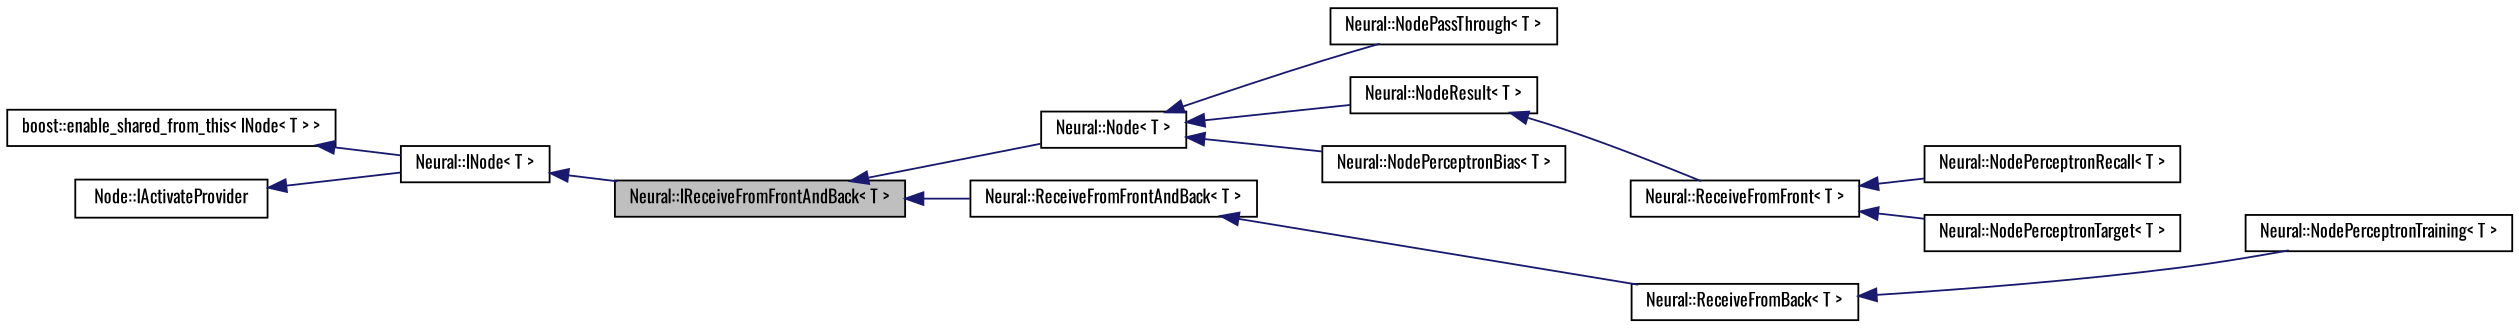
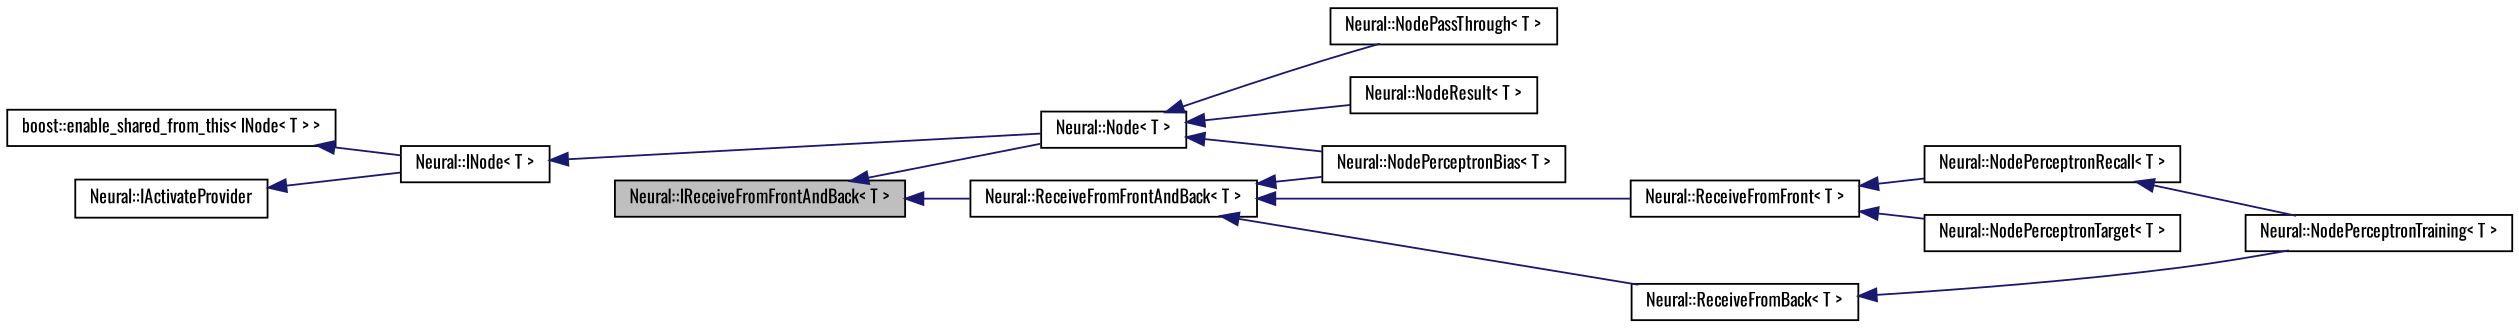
  digraph {
    fontname=Oswald
    rankdir=LR
    node [color=black fillcolor=white fontname=Oswald fontsize=10 shape=record style=filled]
    edge [color=midnightblue dir=back fontname=Oswald fontsize=10 labelfontname=Helvetica labelfontsize=10 style=solid]
    n1 [fillcolor=grey75 fontcolor=black height=0.2 label="Neural::IReceiveFromFrontAndBack\< T \>" width=0.4]
    n2 [height=0.2 label="Neural::Node\< T \>" width=0.4]
    n3 [height=0.2 label="Neural::ReceiveFromFrontAndBack\< T \>" width=0.4]
    n4 [height=0.2 label="Neural::NodePassThrough\< T \>" width=0.4]
    n5 [height=0.2 label="Neural::NodeResult\< T \>" width=0.4]
    n6 [height=0.2 label="Neural::NodePerceptronBias\< T \>" width=0.4]
    n7 [height=0.2 label="Neural::ReceiveFromBack\< T \>" width=0.4]
    n8 [height=0.2 label="Neural::ReceiveFromFront\< T \>" width=0.4]
    n9 [height=0.2 label="Neural::INode\< T \>" width=0.4]
    n10 [height=0.2 label="boost::enable_shared_from_this\< INode\< T \> \>" width=0.4]
-   n11 [height=0.2 label="Node::IActivateProvider" width=0.4]
+   n11 [height=0.2 label="Neural::IActivateProvider" width=0.4]
    n12 [height=0.2 label="Neural::NodePerceptronTraining\< T \>" width=0.4]
    n13 [height=0.2 label="Neural::NodePerceptronRecall\< T \>" width=0.4]
    n14 [height=0.2 label="Neural::NodePerceptronTarget\< T \>" width=0.4]
    n1 -> n2
    n1 -> n3
    n2 -> n4
    n2 -> n5
    n2 -> n6
+   n3 -> n6
    n3 -> n7
-   n5 -> n8
+   n3 -> n8
    n7 -> n12
    n8 -> n13
    n8 -> n14
-   n9 -> n1
+   n9 -> n2
    n10 -> n9
    n11 -> n9
+   n13 -> n12
  }
